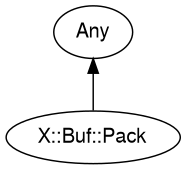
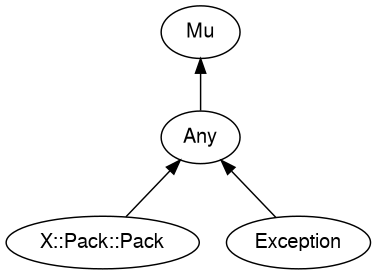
  digraph {
    rankdir=BT
    splines=polyline
    node [color="#000000" fontcolor="#000000" fontname=FreeSans]
    edge [color="#000000"]
-   "X::Buf::Pack"
+   "X::Buf::Pack" [label="X::Pack::Pack"]
    Any
+   Exception
+   Mu
    "X::Buf::Pack" -> Any
+   Any -> Mu
+   Exception -> Any
  }
